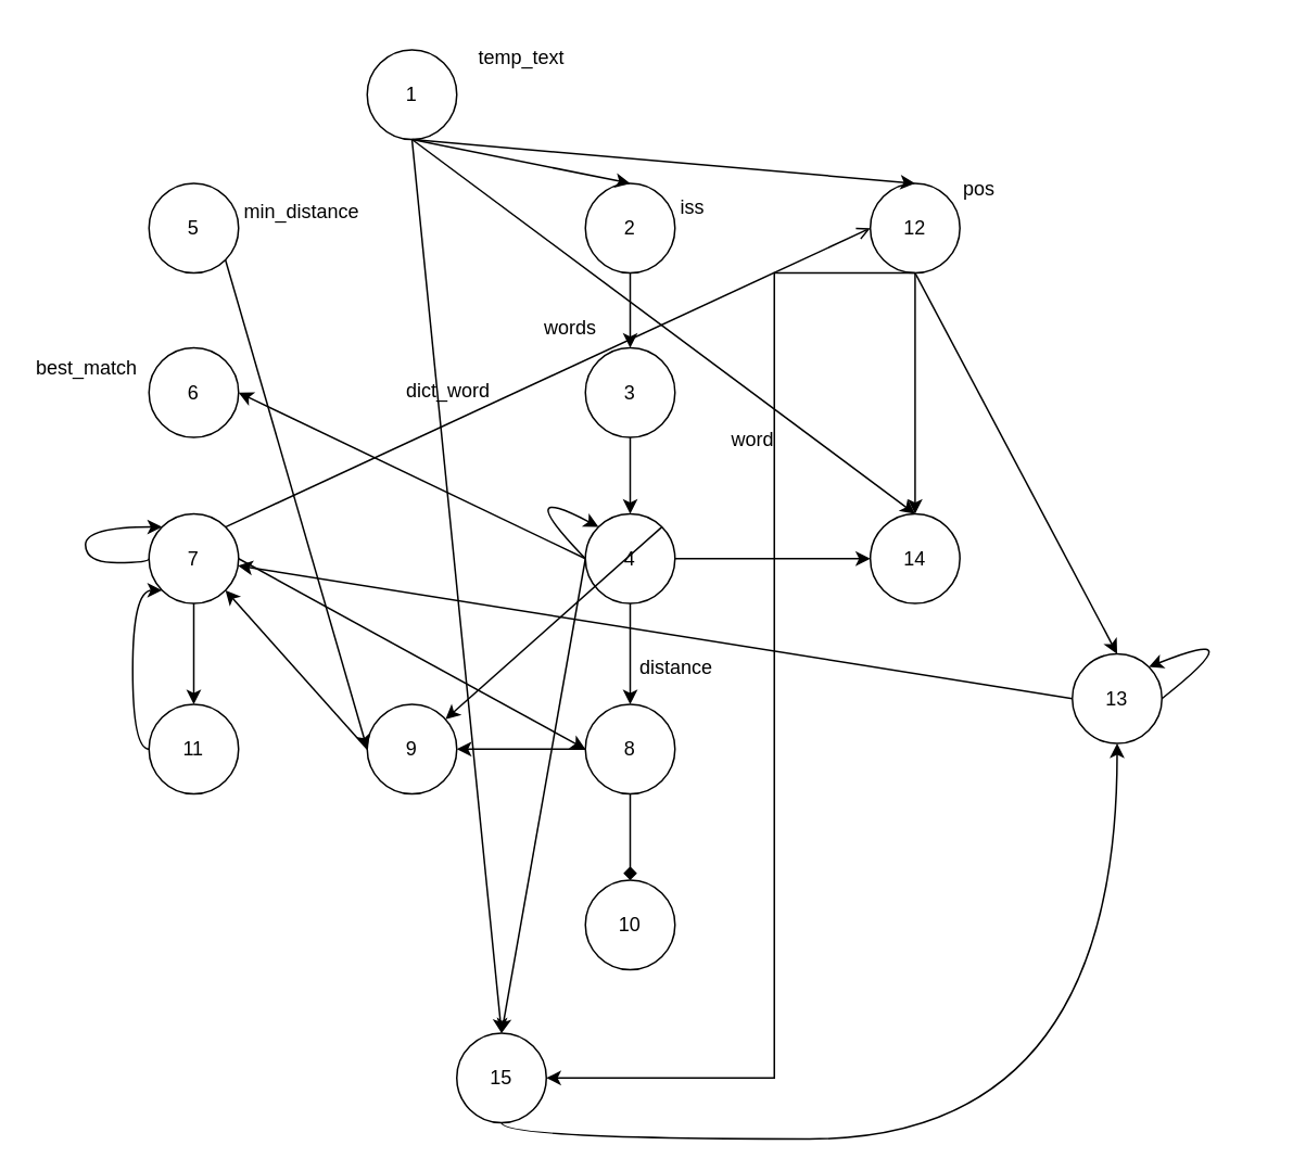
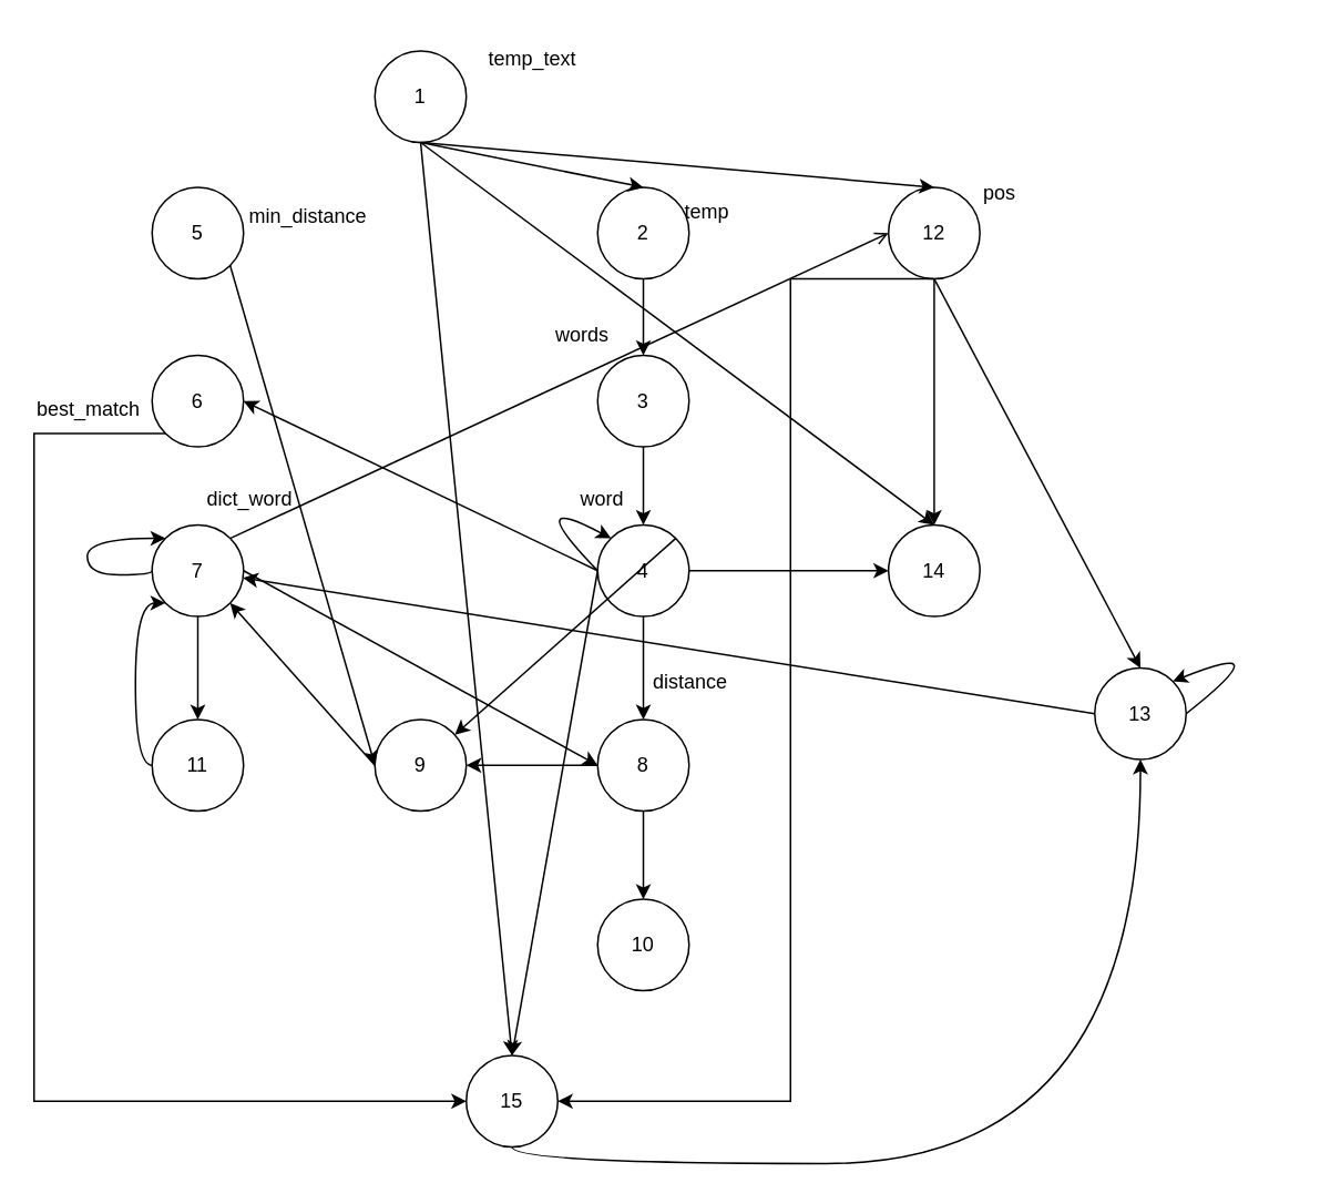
  <mxCell id="0" />
  <mxCell id="1" parent="0" />
  <mxCell id="2" value="1" style="ellipse;whiteSpace=wrap;html=1;aspect=fixed;rotation=0;" vertex="1" parent="1"><mxGeometry x="225" y="30" width="55" height="55" as="geometry" /></mxCell>
  <mxCell id="3" value="3" style="ellipse;whiteSpace=wrap;html=1;aspect=fixed;rotation=0;" vertex="1" parent="1"><mxGeometry x="359" y="213" width="55" height="55" as="geometry" /></mxCell>
  <mxCell id="4" value="13" style="ellipse;whiteSpace=wrap;html=1;aspect=fixed;rotation=0;" vertex="1" parent="1"><mxGeometry x="658" y="401" width="55" height="55" as="geometry" /></mxCell>
  <mxCell id="5" value="6" style="ellipse;whiteSpace=wrap;html=1;aspect=fixed;rotation=0;" vertex="1" parent="1"><mxGeometry x="91" y="213" width="55" height="55" as="geometry" /></mxCell>
  <mxCell id="6" value="11" style="ellipse;whiteSpace=wrap;html=1;aspect=fixed;rotation=0;" vertex="1" parent="1"><mxGeometry x="91" y="432" width="55" height="55" as="geometry" /></mxCell>
  <mxCell id="7" value="4" style="ellipse;whiteSpace=wrap;html=1;aspect=fixed;rotation=0;" vertex="1" parent="1"><mxGeometry x="359" y="315" width="55" height="55" as="geometry" /></mxCell>
  <mxCell id="8" value="14" style="ellipse;whiteSpace=wrap;html=1;aspect=fixed;rotation=0;" vertex="1" parent="1"><mxGeometry x="533.95" y="315" width="55" height="55" as="geometry" /></mxCell>
  <mxCell id="9" value="12" style="ellipse;whiteSpace=wrap;html=1;aspect=fixed;rotation=0;" vertex="1" parent="1"><mxGeometry x="533.95" y="112" width="55" height="55" as="geometry" /></mxCell>
  <mxCell id="10" value="2" style="ellipse;whiteSpace=wrap;html=1;aspect=fixed;rotation=0;" vertex="1" parent="1"><mxGeometry x="359" y="112" width="55" height="55" as="geometry" /></mxCell>
  <mxCell id="11" value="10" style="ellipse;whiteSpace=wrap;html=1;aspect=fixed;rotation=0;" vertex="1" parent="1"><mxGeometry x="359" y="540" width="55" height="55" as="geometry" /></mxCell>
  <mxCell id="12" value="7" style="ellipse;whiteSpace=wrap;html=1;aspect=fixed;rotation=0;" vertex="1" parent="1"><mxGeometry x="91" y="315" width="55" height="55" as="geometry" /></mxCell>
  <mxCell id="13" value="5" style="ellipse;whiteSpace=wrap;html=1;aspect=fixed;rotation=0;" vertex="1" parent="1"><mxGeometry x="91" y="112" width="55" height="55" as="geometry" /></mxCell>
  <mxCell id="14" value="9" style="ellipse;whiteSpace=wrap;html=1;aspect=fixed;rotation=0;" vertex="1" parent="1"><mxGeometry x="225" y="432" width="55" height="55" as="geometry" /></mxCell>
  <mxCell id="15" value="8" style="ellipse;whiteSpace=wrap;html=1;aspect=fixed;rotation=0;" vertex="1" parent="1"><mxGeometry x="359" y="432" width="55" height="55" as="geometry" /></mxCell>
  <mxCell id="16" value="" style="endArrow=classic;html=1;rounded=0;entryX=0.5;entryY=0;entryDx=0;entryDy=0;exitX=0.5;exitY=1;exitDx=0;exitDy=0;" edge="1" parent="1" source="2" target="10"><mxGeometry width="50" height="50" relative="1" as="geometry"><mxPoint x="332" y="332" as="sourcePoint" /><mxPoint x="382" y="282" as="targetPoint" /></mxGeometry></mxCell>
  <mxCell id="17" value="" style="endArrow=classic;html=1;rounded=0;entryX=0.5;entryY=0;entryDx=0;entryDy=0;exitX=0.5;exitY=1;exitDx=0;exitDy=0;" edge="1" parent="1" source="10" target="3"><mxGeometry width="50" height="50" relative="1" as="geometry"><mxPoint x="332" y="332" as="sourcePoint" /><mxPoint x="382" y="282" as="targetPoint" /></mxGeometry></mxCell>
- <mxCell id="18" value="iss" style="text;html=1;strokeColor=none;fillColor=none;align=center;verticalAlign=middle;whiteSpace=wrap;rounded=0;" vertex="1" parent="1"><mxGeometry x="395" y="112" width="60" height="30" as="geometry" /></mxCell>
+ <mxCell id="18" value="temp" style="text;html=1;strokeColor=none;fillColor=none;align=center;verticalAlign=middle;whiteSpace=wrap;rounded=0;" vertex="1" parent="1"><mxGeometry x="395" y="112" width="60" height="30" as="geometry" /></mxCell>
  <mxCell id="19" value="temp_text" style="text;html=1;strokeColor=none;fillColor=none;align=center;verticalAlign=middle;whiteSpace=wrap;rounded=0;" vertex="1" parent="1"><mxGeometry x="290" y="20" width="60" height="30" as="geometry" /></mxCell>
  <mxCell id="20" value="words" style="text;html=1;strokeColor=none;fillColor=none;align=center;verticalAlign=middle;whiteSpace=wrap;rounded=0;" vertex="1" parent="1"><mxGeometry x="320" y="186" width="60" height="30" as="geometry" /></mxCell>
  <mxCell id="21" value="" style="endArrow=classic;html=1;rounded=0;entryX=0.5;entryY=0;entryDx=0;entryDy=0;exitX=0.5;exitY=1;exitDx=0;exitDy=0;" edge="1" parent="1" source="3" target="7"><mxGeometry width="50" height="50" relative="1" as="geometry"><mxPoint x="332" y="332" as="sourcePoint" /><mxPoint x="382" y="282" as="targetPoint" /></mxGeometry></mxCell>
- <mxCell id="22" value="word" style="text;html=1;strokeColor=none;fillColor=none;align=center;verticalAlign=middle;whiteSpace=wrap;rounded=0;" vertex="1" parent="1"><mxGeometry x="432" y="255" width="60" height="30" as="geometry" /></mxCell>
+ <mxCell id="22" value="word" style="text;html=1;strokeColor=none;fillColor=none;align=center;verticalAlign=middle;whiteSpace=wrap;rounded=0;" vertex="1" parent="1"><mxGeometry x="332" y="285" width="60" height="30" as="geometry" /></mxCell>
  <mxCell id="23" value="" style="endArrow=classic;html=1;rounded=0;exitX=0;exitY=0.5;exitDx=0;exitDy=0;entryX=0;entryY=0;entryDx=0;entryDy=0;edgeStyle=orthogonalEdgeStyle;curved=1;" edge="1" parent="1" source="7" target="7"><mxGeometry width="50" height="50" relative="1" as="geometry"><mxPoint x="332" y="332" as="sourcePoint" /><mxPoint x="204" y="256" as="targetPoint" /><Array as="points"><mxPoint x="312" y="294" /></Array></mxGeometry></mxCell>
  <mxCell id="24" value="min_distance" style="text;html=1;strokeColor=none;fillColor=none;align=center;verticalAlign=middle;whiteSpace=wrap;rounded=0;" vertex="1" parent="1"><mxGeometry x="155" y="115" width="60" height="30" as="geometry" /></mxCell>
- <mxCell id="25" value="best_match" style="text;html=1;strokeColor=none;fillColor=none;align=center;verticalAlign=middle;whiteSpace=wrap;rounded=0;" vertex="1" parent="1"><mxGeometry x="23" y="211" width="60" height="30" as="geometry" /></mxCell>
- <mxCell id="26" value="dict_word" style="text;html=1;strokeColor=none;fillColor=none;align=center;verticalAlign=middle;whiteSpace=wrap;rounded=0;" vertex="1" parent="1"><mxGeometry x="245" y="225" width="60" height="30" as="geometry" /></mxCell>
+ <mxCell id="25" value="best_match" style="text;html=1;strokeColor=none;fillColor=none;align=center;verticalAlign=middle;whiteSpace=wrap;rounded=0;" vertex="1" parent="1"><mxGeometry x="23" y="231" width="60" height="30" as="geometry" /></mxCell>
+ <mxCell id="26" value="dict_word" style="text;html=1;strokeColor=none;fillColor=none;align=center;verticalAlign=middle;whiteSpace=wrap;rounded=0;" vertex="1" parent="1"><mxGeometry x="120" y="285" width="60" height="30" as="geometry" /></mxCell>
  <mxCell id="27" value="" style="endArrow=classic;html=1;rounded=0;entryX=0.5;entryY=0;entryDx=0;entryDy=0;exitX=0.5;exitY=1;exitDx=0;exitDy=0;" edge="1" parent="1" source="7" target="15"><mxGeometry width="50" height="50" relative="1" as="geometry"><mxPoint x="332" y="507" as="sourcePoint" /><mxPoint x="382" y="457" as="targetPoint" /></mxGeometry></mxCell>
  <mxCell id="28" value="" style="endArrow=classic;html=1;rounded=0;exitX=1;exitY=0.5;exitDx=0;exitDy=0;entryX=0;entryY=0.5;entryDx=0;entryDy=0;" edge="1" parent="1" source="12" target="15"><mxGeometry width="50" height="50" relative="1" as="geometry"><mxPoint x="332" y="507" as="sourcePoint" /><mxPoint x="382" y="457" as="targetPoint" /></mxGeometry></mxCell>
  <mxCell id="29" value="distance" style="text;html=1;strokeColor=none;fillColor=none;align=center;verticalAlign=middle;whiteSpace=wrap;rounded=0;" vertex="1" parent="1"><mxGeometry x="385" y="395" width="60" height="30" as="geometry" /></mxCell>
  <mxCell id="30" value="" style="endArrow=classic;html=1;rounded=0;entryX=1;entryY=0.5;entryDx=0;entryDy=0;exitX=0;exitY=0.5;exitDx=0;exitDy=0;" edge="1" parent="1" source="15" target="14"><mxGeometry width="50" height="50" relative="1" as="geometry"><mxPoint x="332" y="507" as="sourcePoint" /><mxPoint x="382" y="457" as="targetPoint" /></mxGeometry></mxCell>
- <mxCell id="31" value="" style="endArrow=diamond;html=1;rounded=0;entryX=0.5;entryY=0;entryDx=0;entryDy=0;exitX=0.5;exitY=1;exitDx=0;exitDy=0;" edge="1" parent="1" source="15" target="11"><mxGeometry width="50" height="50" relative="1" as="geometry"><mxPoint x="310" y="668" as="sourcePoint" /><mxPoint x="360" y="618" as="targetPoint" /></mxGeometry></mxCell>
+ <mxCell id="31" value="" style="endArrow=classic;html=1;rounded=0;entryX=0.5;entryY=0;entryDx=0;entryDy=0;exitX=0.5;exitY=1;exitDx=0;exitDy=0;" edge="1" parent="1" source="15" target="11"><mxGeometry width="50" height="50" relative="1" as="geometry"><mxPoint x="310" y="668" as="sourcePoint" /><mxPoint x="360" y="618" as="targetPoint" /></mxGeometry></mxCell>
  <mxCell id="32" value="" style="endArrow=classic;html=1;rounded=0;entryX=0.5;entryY=0;entryDx=0;entryDy=0;exitX=0.5;exitY=1;exitDx=0;exitDy=0;" edge="1" parent="1" source="12" target="6"><mxGeometry width="50" height="50" relative="1" as="geometry"><mxPoint x="310" y="668" as="sourcePoint" /><mxPoint x="360" y="618" as="targetPoint" /></mxGeometry></mxCell>
  <mxCell id="33" value="" style="endArrow=classic;html=1;rounded=0;entryX=1;entryY=0.5;entryDx=0;entryDy=0;exitX=0;exitY=0.5;exitDx=0;exitDy=0;" edge="1" parent="1" source="7" target="5"><mxGeometry width="50" height="50" relative="1" as="geometry"><mxPoint x="305" y="263" as="sourcePoint" /><mxPoint x="355" y="213" as="targetPoint" /></mxGeometry></mxCell>
  <mxCell id="34" value="" style="endArrow=classic;html=1;rounded=0;entryX=0;entryY=0.5;entryDx=0;entryDy=0;exitX=1;exitY=1;exitDx=0;exitDy=0;" edge="1" parent="1" source="13" target="14"><mxGeometry width="50" height="50" relative="1" as="geometry"><mxPoint x="273" y="417" as="sourcePoint" /><mxPoint x="323" y="367" as="targetPoint" /></mxGeometry></mxCell>
  <mxCell id="35" value="" style="endArrow=classic;html=1;rounded=0;entryX=0;entryY=0;entryDx=0;entryDy=0;edgeStyle=orthogonalEdgeStyle;curved=1;exitX=0;exitY=0.5;exitDx=0;exitDy=0;" edge="1" parent="1" source="12" target="12"><mxGeometry width="50" height="50" relative="1" as="geometry"><mxPoint x="22" y="380" as="sourcePoint" /><mxPoint x="49" y="366" as="targetPoint" /><Array as="points"><mxPoint x="91" y="345" /><mxPoint x="52" y="345" /><mxPoint x="52" y="323" /></Array></mxGeometry></mxCell>
  <mxCell id="36" value="" style="endArrow=classic;html=1;rounded=0;exitX=1;exitY=0;exitDx=0;exitDy=0;" edge="1" parent="1" source="7" target="14"><mxGeometry width="50" height="50" relative="1" as="geometry"><mxPoint x="344" y="311" as="sourcePoint" /><mxPoint x="270.95" y="354" as="targetPoint" /></mxGeometry></mxCell>
  <mxCell id="37" value="pos" style="text;html=1;strokeColor=none;fillColor=none;align=center;verticalAlign=middle;whiteSpace=wrap;rounded=0;" vertex="1" parent="1"><mxGeometry x="571" y="101" width="60" height="30" as="geometry" /></mxCell>
  <mxCell id="38" value="" style="endArrow=classic;html=1;rounded=0;entryX=0.5;entryY=0;entryDx=0;entryDy=0;exitX=0.5;exitY=1;exitDx=0;exitDy=0;" edge="1" parent="1" source="9" target="4"><mxGeometry width="50" height="50" relative="1" as="geometry"><mxPoint x="256" y="595" as="sourcePoint" /><mxPoint x="323" y="480" as="targetPoint" /></mxGeometry></mxCell>
  <mxCell id="39" value="15" style="ellipse;whiteSpace=wrap;html=1;aspect=fixed;rotation=0;" vertex="1" parent="1"><mxGeometry x="280" y="634" width="55" height="55" as="geometry" /></mxCell>
  <mxCell id="40" value="" style="endArrow=classic;html=1;rounded=0;entryX=0.5;entryY=0;entryDx=0;entryDy=0;exitX=0.5;exitY=1;exitDx=0;exitDy=0;" edge="1" parent="1" source="2" target="9"><mxGeometry width="50" height="50" relative="1" as="geometry"><mxPoint x="246" y="416" as="sourcePoint" /><mxPoint x="296" y="366" as="targetPoint" /></mxGeometry></mxCell>
  <mxCell id="41" value="" style="endArrow=classic;html=1;rounded=0;entryX=0.5;entryY=0;entryDx=0;entryDy=0;exitX=0.5;exitY=1;exitDx=0;exitDy=0;" edge="1" parent="1" source="2" target="8"><mxGeometry width="50" height="50" relative="1" as="geometry"><mxPoint x="246" y="416" as="sourcePoint" /><mxPoint x="296" y="366" as="targetPoint" /></mxGeometry></mxCell>
  <mxCell id="42" value="" style="endArrow=classic;html=1;rounded=0;entryX=0.5;entryY=0;entryDx=0;entryDy=0;exitX=0.5;exitY=1;exitDx=0;exitDy=0;" edge="1" parent="1" source="9" target="8"><mxGeometry width="50" height="50" relative="1" as="geometry"><mxPoint x="246" y="416" as="sourcePoint" /><mxPoint x="296" y="366" as="targetPoint" /></mxGeometry></mxCell>
  <mxCell id="43" value="" style="endArrow=classic;html=1;rounded=0;exitX=1;exitY=0.5;exitDx=0;exitDy=0;entryX=0;entryY=0.5;entryDx=0;entryDy=0;" edge="1" parent="1" source="7" target="8"><mxGeometry width="50" height="50" relative="1" as="geometry"><mxPoint x="325" y="365" as="sourcePoint" /><mxPoint x="375" y="315" as="targetPoint" /></mxGeometry></mxCell>
  <mxCell id="44" value="" style="endArrow=classic;html=1;rounded=0;entryX=1;entryY=0;entryDx=0;entryDy=0;edgeStyle=orthogonalEdgeStyle;curved=1;exitX=1;exitY=0.5;exitDx=0;exitDy=0;" edge="1" parent="1" source="4" target="4"><mxGeometry width="50" height="50" relative="1" as="geometry"><mxPoint x="776" y="323" as="sourcePoint" /><mxPoint x="666" y="372" as="targetPoint" /><Array as="points"><mxPoint x="772" y="382" /></Array></mxGeometry></mxCell>
  <mxCell id="45" value="" style="endArrow=classic;html=1;rounded=0;entryX=1;entryY=0.5;entryDx=0;entryDy=0;exitX=0.5;exitY=1;exitDx=0;exitDy=0;edgeStyle=elbowEdgeStyle;" edge="1" parent="1" source="9" target="39"><mxGeometry width="50" height="50" relative="1" as="geometry"><mxPoint x="351" y="410" as="sourcePoint" /><mxPoint x="401" y="360" as="targetPoint" /><Array as="points"><mxPoint x="475" y="416" /></Array></mxGeometry></mxCell>
  <mxCell id="46" value="" style="endArrow=classic;html=1;rounded=0;entryX=0.5;entryY=0;entryDx=0;entryDy=0;exitX=0.5;exitY=1;exitDx=0;exitDy=0;" edge="1" parent="1" source="2" target="39"><mxGeometry width="50" height="50" relative="1" as="geometry"><mxPoint x="351" y="410" as="sourcePoint" /><mxPoint x="401" y="360" as="targetPoint" /></mxGeometry></mxCell>
  <mxCell id="47" value="" style="endArrow=classic;html=1;rounded=0;entryX=0.5;entryY=0;entryDx=0;entryDy=0;exitX=0;exitY=0.5;exitDx=0;exitDy=0;" edge="1" parent="1" source="7" target="39"><mxGeometry width="50" height="50" relative="1" as="geometry"><mxPoint x="351" y="410" as="sourcePoint" /><mxPoint x="401" y="360" as="targetPoint" /></mxGeometry></mxCell>
+ <mxCell id="48" value="" style="endArrow=classic;html=1;rounded=0;exitX=0;exitY=1;exitDx=0;exitDy=0;entryX=0;entryY=0.5;entryDx=0;entryDy=0;edgeStyle=elbowEdgeStyle;elbow=vertical;" edge="1" parent="1" source="5" target="39"><mxGeometry width="50" height="50" relative="1" as="geometry"><mxPoint x="351" y="410" as="sourcePoint" /><mxPoint x="401" y="360" as="targetPoint" /><Array as="points"><mxPoint x="20" y="665" /></Array></mxGeometry></mxCell>
  <mxCell id="49" value="" style="endArrow=classic;html=1;rounded=0;exitX=0;exitY=0.5;exitDx=0;exitDy=0;" edge="1" parent="1" source="4" target="12"><mxGeometry width="50" height="50" relative="1" as="geometry"><mxPoint x="365" y="446" as="sourcePoint" /><mxPoint x="415" y="396" as="targetPoint" /></mxGeometry></mxCell>
  <mxCell id="50" value="" style="endArrow=classic;html=1;rounded=0;entryX=0;entryY=1;entryDx=0;entryDy=0;exitX=0;exitY=0.5;exitDx=0;exitDy=0;edgeStyle=orthogonalEdgeStyle;curved=1;" edge="1" parent="1" source="6" target="12"><mxGeometry width="50" height="50" relative="1" as="geometry"><mxPoint x="332" y="452" as="sourcePoint" /><mxPoint x="382" y="402" as="targetPoint" /><Array as="points"><mxPoint x="81" y="460" /><mxPoint x="81" y="362" /></Array></mxGeometry></mxCell>
  <mxCell id="51" value="" style="endArrow=classic;html=1;rounded=0;entryX=1;entryY=1;entryDx=0;entryDy=0;exitX=0;exitY=0.5;exitDx=0;exitDy=0;" edge="1" parent="1" source="14" target="12"><mxGeometry width="50" height="50" relative="1" as="geometry"><mxPoint x="332" y="452" as="sourcePoint" /><mxPoint x="382" y="402" as="targetPoint" /></mxGeometry></mxCell>
  <mxCell id="52" value="" style="endArrow=open;html=1;rounded=0;entryX=0;entryY=0.5;entryDx=0;entryDy=0;exitX=1;exitY=0;exitDx=0;exitDy=0;" edge="1" parent="1" source="12" target="9"><mxGeometry width="50" height="50" relative="1" as="geometry"><mxPoint x="332" y="452" as="sourcePoint" /><mxPoint x="382" y="402" as="targetPoint" /></mxGeometry></mxCell>
  <mxCell id="53" value="" style="endArrow=classic;html=1;rounded=0;entryX=0.5;entryY=1;entryDx=0;entryDy=0;exitX=0.5;exitY=1;exitDx=0;exitDy=0;edgeStyle=orthogonalEdgeStyle;curved=1;" edge="1" parent="1" source="39" target="4"><mxGeometry width="50" height="50" relative="1" as="geometry"><mxPoint x="332" y="452" as="sourcePoint" /><mxPoint x="382" y="402" as="targetPoint" /></mxGeometry></mxCell>
